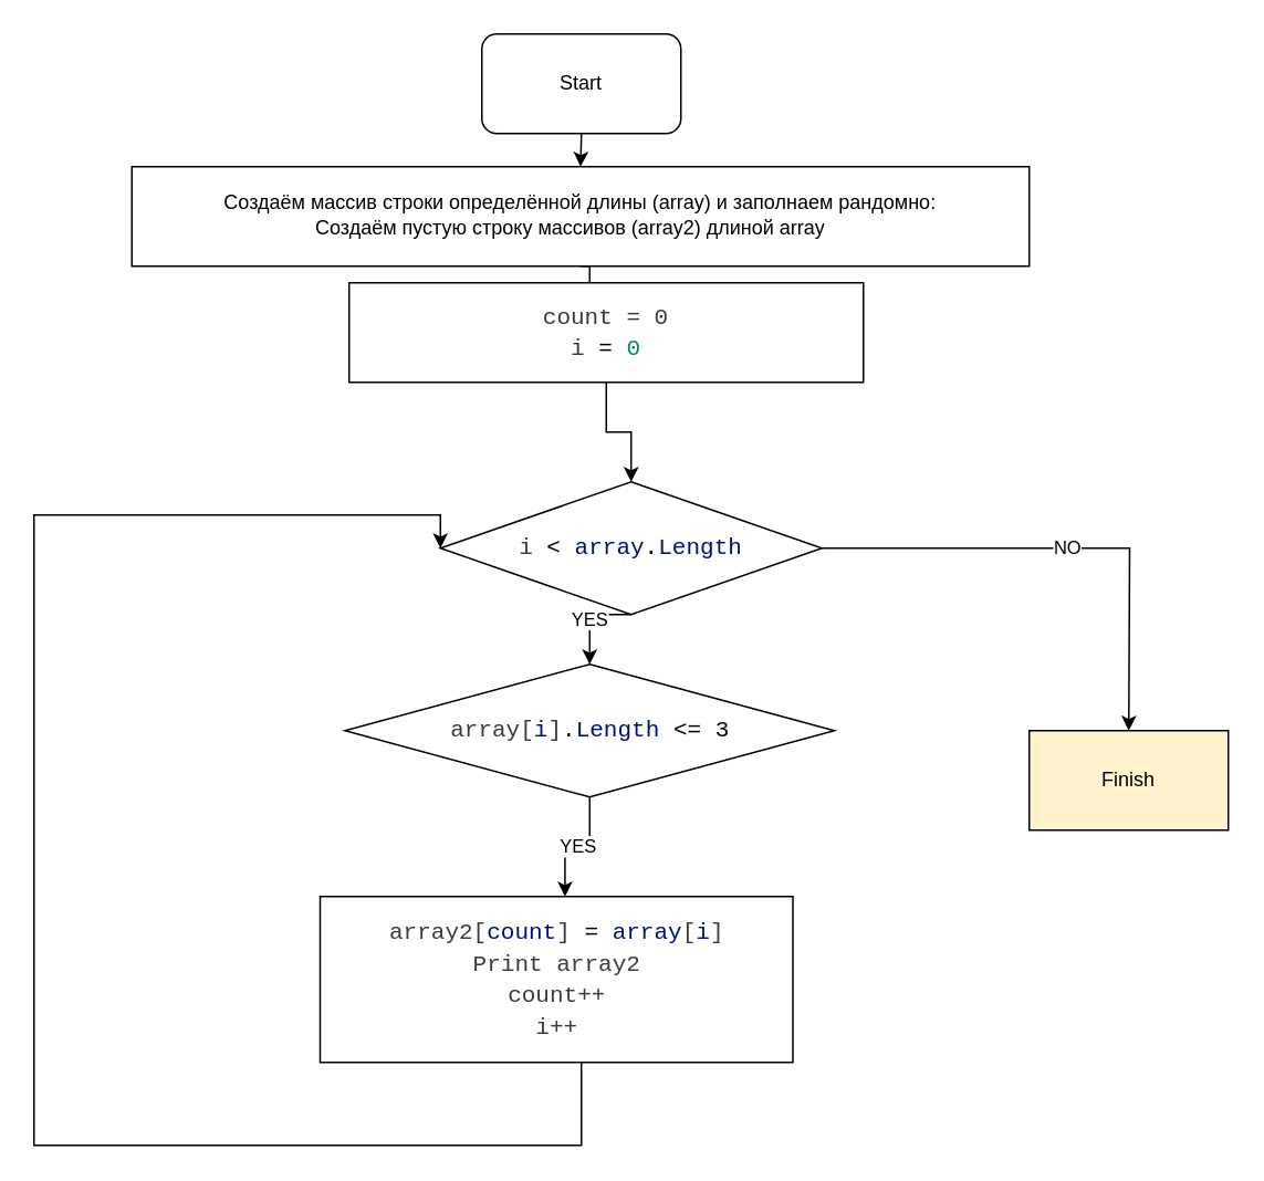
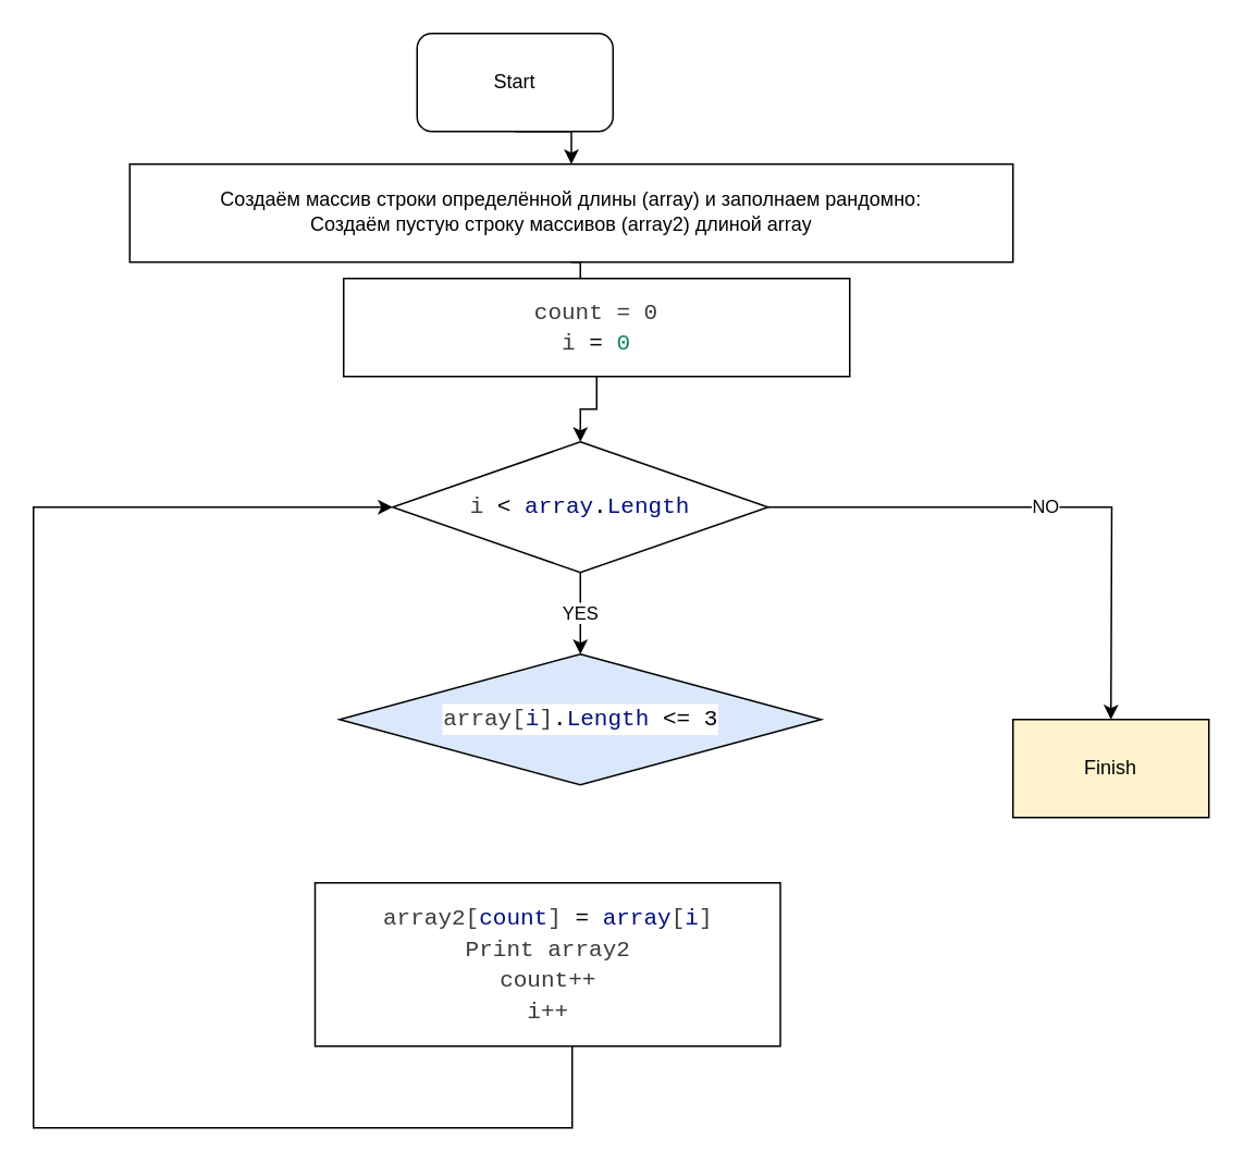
  <mxCell id="0" />
  <mxCell id="1" parent="0" />
  <mxCell id="2" style="edgeStyle=orthogonalEdgeStyle;rounded=0;orthogonalLoop=1;jettySize=auto;html=1;exitX=0.5;exitY=1;exitDx=0;exitDy=0;entryX=0.5;entryY=0;entryDx=0;entryDy=0;" edge="1" parent="1" source="3" target="5"><mxGeometry relative="1" as="geometry" /></mxCell>
- <mxCell id="3" value="Start" style="rounded=1;whiteSpace=wrap;html=1;" vertex="1" parent="1"><mxGeometry x="290" y="20" width="120" height="60" as="geometry" /></mxCell>
+ <mxCell id="3" value="Start" style="rounded=1;whiteSpace=wrap;html=1;" vertex="1" parent="1"><mxGeometry x="255" y="20" width="120" height="60" as="geometry" /></mxCell>
  <mxCell id="4" style="edgeStyle=orthogonalEdgeStyle;rounded=0;orthogonalLoop=1;jettySize=auto;html=1;exitX=0.5;exitY=1;exitDx=0;exitDy=0;entryX=0.515;entryY=0.006;entryDx=0;entryDy=0;entryPerimeter=0;" edge="1" parent="1" source="5" target="7"><mxGeometry relative="1" as="geometry"><Array as="points"><mxPoint x="355" y="160" /><mxPoint x="355" y="181" /></Array></mxGeometry></mxCell>
  <mxCell id="5" value="Создаём массив строки определённой длины (array) и заполнаем рандомно&lt;span style=&quot;background-color: initial;&quot;&gt;:&lt;br&gt;&lt;/span&gt;Создаём пустую строку массивов (array2) длиной&amp;nbsp;array&lt;font face=&quot;Consolas, Courier New, monospace&quot; color=&quot;#3b3b3b&quot;&gt;&lt;span style=&quot;font-size: 14px; background-color: rgb(255, 255, 255);&quot;&gt;&amp;nbsp;&lt;/span&gt;&lt;/font&gt;&lt;span style=&quot;background-color: initial;&quot;&gt;&amp;nbsp;&lt;/span&gt;" style="rounded=0;whiteSpace=wrap;html=1;" vertex="1" parent="1"><mxGeometry x="79" y="100" width="541" height="60" as="geometry" /></mxCell>
  <mxCell id="6" style="edgeStyle=orthogonalEdgeStyle;rounded=0;orthogonalLoop=1;jettySize=auto;html=1;exitX=0.5;exitY=1;exitDx=0;exitDy=0;entryX=0.5;entryY=0;entryDx=0;entryDy=0;" edge="1" parent="1" source="7" target="10"><mxGeometry relative="1" as="geometry" /></mxCell>
  <mxCell id="7" value="&lt;div style=&quot;color: rgb(59, 59, 59); background-color: rgb(255, 255, 255); font-family: Consolas, &amp;quot;Courier New&amp;quot;, monospace; font-size: 14px; line-height: 19px;&quot;&gt;count = 0&lt;/div&gt;&lt;div style=&quot;color: rgb(59, 59, 59); background-color: rgb(255, 255, 255); font-family: Consolas, &amp;quot;Courier New&amp;quot;, monospace; font-size: 14px; line-height: 19px;&quot;&gt;&lt;div style=&quot;line-height: 19px;&quot;&gt;i &lt;span style=&quot;color: #000000;&quot;&gt;=&lt;/span&gt; &lt;span style=&quot;color: #098658;&quot;&gt;0&lt;/span&gt;&lt;/div&gt;&lt;/div&gt;" style="rounded=0;whiteSpace=wrap;html=1;" vertex="1" parent="1"><mxGeometry x="210" y="170" width="310" height="60" as="geometry" /></mxCell>
  <mxCell id="8" value="YES" style="edgeStyle=orthogonalEdgeStyle;rounded=0;orthogonalLoop=1;jettySize=auto;html=1;exitX=0.5;exitY=1;exitDx=0;exitDy=0;" edge="1" parent="1" source="10"><mxGeometry relative="1" as="geometry"><mxPoint x="355" y="400" as="targetPoint" /></mxGeometry></mxCell>
  <mxCell id="9" value="NO" style="edgeStyle=orthogonalEdgeStyle;rounded=0;orthogonalLoop=1;jettySize=auto;html=1;exitX=1;exitY=0.5;exitDx=0;exitDy=0;" edge="1" parent="1" source="10"><mxGeometry relative="1" as="geometry"><mxPoint x="680" y="440" as="targetPoint" /></mxGeometry></mxCell>
- <mxCell id="10" value="&lt;div style=&quot;color: rgb(59, 59, 59); background-color: rgb(255, 255, 255); font-family: Consolas, &amp;quot;Courier New&amp;quot;, monospace; font-size: 14px; line-height: 19px;&quot;&gt;i &lt;span style=&quot;color: #000000;&quot;&gt;&amp;lt;&lt;/span&gt; &lt;span style=&quot;color: #001080;&quot;&gt;array&lt;/span&gt;&lt;span style=&quot;color: #000000;&quot;&gt;.&lt;/span&gt;&lt;span style=&quot;color: #001080;&quot;&gt;Length&lt;/span&gt;&lt;/div&gt;" style="rhombus;whiteSpace=wrap;html=1;" vertex="1" parent="1"><mxGeometry x="265" y="290" width="230" height="80" as="geometry" /></mxCell>
- <mxCell id="11" value="YES" style="edgeStyle=orthogonalEdgeStyle;rounded=0;orthogonalLoop=1;jettySize=auto;html=1;exitX=0.5;exitY=1;exitDx=0;exitDy=0;entryX=0.518;entryY=0;entryDx=0;entryDy=0;entryPerimeter=0;" edge="1" parent="1" source="12" target="14"><mxGeometry relative="1" as="geometry"><mxPoint x="354.793" y="530" as="targetPoint" /></mxGeometry></mxCell>
- <mxCell id="12" value="&lt;div style=&quot;color: rgb(59, 59, 59); background-color: rgb(255, 255, 255); font-family: Consolas, &amp;quot;Courier New&amp;quot;, monospace; font-size: 14px; line-height: 19px;&quot;&gt;array[&lt;span style=&quot;color: #001080;&quot;&gt;i&lt;/span&gt;]&lt;span style=&quot;color: #000000;&quot;&gt;.&lt;/span&gt;&lt;span style=&quot;color: #001080;&quot;&gt;Length&lt;/span&gt; &lt;span style=&quot;color: #000000;&quot;&gt;&amp;lt;= 3&lt;/span&gt;&lt;/div&gt;" style="rhombus;whiteSpace=wrap;html=1;" vertex="1" parent="1"><mxGeometry x="207.5" y="400" width="295" height="80" as="geometry" /></mxCell>
+ <mxCell id="10" value="&lt;div style=&quot;color: rgb(59, 59, 59); background-color: rgb(255, 255, 255); font-family: Consolas, &amp;quot;Courier New&amp;quot;, monospace; font-size: 14px; line-height: 19px;&quot;&gt;i &lt;span style=&quot;color: #000000;&quot;&gt;&amp;lt;&lt;/span&gt; &lt;span style=&quot;color: #001080;&quot;&gt;array&lt;/span&gt;&lt;span style=&quot;color: #000000;&quot;&gt;.&lt;/span&gt;&lt;span style=&quot;color: #001080;&quot;&gt;Length&lt;/span&gt;&lt;/div&gt;" style="rhombus;whiteSpace=wrap;html=1;" vertex="1" parent="1"><mxGeometry x="240" y="270" width="230" height="80" as="geometry" /></mxCell>
+ <mxCell id="12" value="&lt;div style=&quot;color: rgb(59, 59, 59); background-color: rgb(255, 255, 255); font-family: Consolas, &amp;quot;Courier New&amp;quot;, monospace; font-size: 14px; line-height: 19px;&quot;&gt;array[&lt;span style=&quot;color: #001080;&quot;&gt;i&lt;/span&gt;]&lt;span style=&quot;color: #000000;&quot;&gt;.&lt;/span&gt;&lt;span style=&quot;color: #001080;&quot;&gt;Length&lt;/span&gt; &lt;span style=&quot;color: #000000;&quot;&gt;&amp;lt;= 3&lt;/span&gt;&lt;/div&gt;" style="rhombus;whiteSpace=wrap;html=1;fillColor=#dae8fc;" vertex="1" parent="1"><mxGeometry x="207.5" y="400" width="295" height="80" as="geometry" /></mxCell>
  <mxCell id="13" style="edgeStyle=orthogonalEdgeStyle;rounded=0;orthogonalLoop=1;jettySize=auto;html=1;entryX=0;entryY=0.5;entryDx=0;entryDy=0;" edge="1" parent="1" source="14" target="10"><mxGeometry relative="1" as="geometry"><Array as="points"><mxPoint x="350" y="690" /><mxPoint x="20" y="690" /><mxPoint x="20" y="310" /></Array></mxGeometry></mxCell>
  <mxCell id="14" value="&lt;div style=&quot;color: rgb(59, 59, 59); background-color: rgb(255, 255, 255); font-family: Consolas, &amp;quot;Courier New&amp;quot;, monospace; font-size: 14px; line-height: 19px;&quot;&gt;array2[&lt;span style=&quot;color: #001080;&quot;&gt;count&lt;/span&gt;] &lt;span style=&quot;color: #000000;&quot;&gt;=&lt;/span&gt; &lt;span style=&quot;color: #001080;&quot;&gt;array&lt;/span&gt;[&lt;span style=&quot;color: #001080;&quot;&gt;i&lt;/span&gt;]&lt;/div&gt;&lt;div style=&quot;color: rgb(59, 59, 59); background-color: rgb(255, 255, 255); font-family: Consolas, &amp;quot;Courier New&amp;quot;, monospace; font-size: 14px; line-height: 19px;&quot;&gt;Print&amp;nbsp;array2&lt;br&gt;&lt;/div&gt;&lt;div style=&quot;color: rgb(59, 59, 59); background-color: rgb(255, 255, 255); font-family: Consolas, &amp;quot;Courier New&amp;quot;, monospace; font-size: 14px; line-height: 19px;&quot;&gt;count++&lt;/div&gt;&lt;div style=&quot;color: rgb(59, 59, 59); background-color: rgb(255, 255, 255); font-family: Consolas, &amp;quot;Courier New&amp;quot;, monospace; font-size: 14px; line-height: 19px;&quot;&gt;i++&lt;/div&gt;" style="rounded=0;whiteSpace=wrap;html=1;" vertex="1" parent="1"><mxGeometry x="192.5" y="540" width="285" height="100" as="geometry" /></mxCell>
  <mxCell id="15" value="Finish" style="rounded=0;whiteSpace=wrap;html=1;fillColor=#fff2cc;" vertex="1" parent="1"><mxGeometry x="620" y="440" width="120" height="60" as="geometry" /></mxCell>
